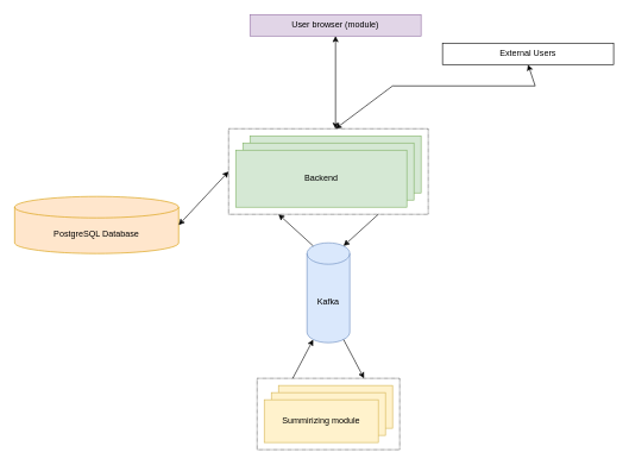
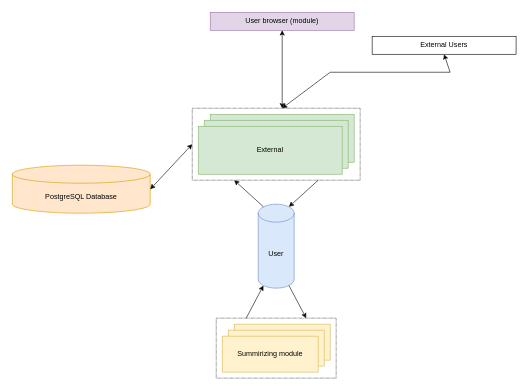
  <mxCell id="0" />
  <mxCell id="1" parent="0" />
  <mxCell id="2" value="" style="rounded=0;whiteSpace=wrap;html=1;dashed=1;dashPattern=1 1;" vertex="1" parent="1"><mxGeometry x="360" y="530" width="200" height="100" as="geometry" /></mxCell>
  <mxCell id="3" value="" style="rounded=0;whiteSpace=wrap;html=1;dashed=1;dashPattern=1 1;" vertex="1" parent="1"><mxGeometry x="320" y="180" width="280" height="120" as="geometry" /></mxCell>
  <mxCell id="4" value="User browser (module)" style="rounded=0;whiteSpace=wrap;html=1;fillColor=#e1d5e7;strokeColor=#9673a6;" vertex="1" parent="1"><mxGeometry x="350" width="240" height="30" as="geometry" y="20" /></mxCell>
  <mxCell id="5" value="" style="endArrow=classic;startArrow=classic;html=1;rounded=0;" edge="1" parent="1" target="4"><mxGeometry width="50" height="50" relative="1" as="geometry"><mxPoint x="470" y="180" as="sourcePoint" /><mxPoint x="450" y="180" as="targetPoint" /></mxGeometry></mxCell>
  <mxCell id="6" value="External Users" style="rounded=0;whiteSpace=wrap;html=1;" vertex="1" parent="1"><mxGeometry x="620" y="60" width="240" height="30" as="geometry" /></mxCell>
  <mxCell id="7" value="" style="endArrow=classic;startArrow=classic;html=1;rounded=0;entryX=0.5;entryY=1;entryDx=0;entryDy=0;fontFamily=Helvetica;" edge="1" parent="1" target="6"><mxGeometry width="50" height="50" relative="1" as="geometry"><mxPoint x="470" y="180" as="sourcePoint" /><mxPoint x="650" y="170" as="targetPoint" /><Array as="points"><mxPoint x="550" y="120" /><mxPoint x="750" y="120" /></Array></mxGeometry></mxCell>
  <mxCell id="8" value="" style="rounded=0;whiteSpace=wrap;html=1;fillColor=#d5e8d4;strokeColor=#82b366;" vertex="1" parent="1"><mxGeometry x="350" y="190" width="240" height="80" as="geometry" /></mxCell>
  <mxCell id="9" value="" style="rounded=0;whiteSpace=wrap;html=1;fillColor=#d5e8d4;strokeColor=#82b366;" vertex="1" parent="1"><mxGeometry x="340" y="200" width="240" height="80" as="geometry" /></mxCell>
- <mxCell id="10" value="Backend" style="rounded=0;whiteSpace=wrap;html=1;fillColor=#d5e8d4;strokeColor=#82b366;" vertex="1" parent="1"><mxGeometry x="330" y="210" width="240" height="80" as="geometry" /></mxCell>
+ <mxCell id="10" value="External" style="rounded=0;whiteSpace=wrap;html=1;fillColor=#d5e8d4;strokeColor=#82b366;" vertex="1" parent="1"><mxGeometry x="330" y="210" width="240" height="80" as="geometry" /></mxCell>
  <mxCell id="11" value="PostgreSQL Database" style="shape=cylinder3;whiteSpace=wrap;html=1;boundedLbl=1;backgroundOutline=1;size=15;fillColor=#ffe6cc;strokeColor=#d79b00;" vertex="1" parent="1"><mxGeometry x="20" y="275" width="230" height="80" as="geometry" /></mxCell>
  <mxCell id="12" value="" style="endArrow=classic;startArrow=classic;html=1;rounded=0;exitX=1;exitY=0.5;exitDx=0;exitDy=0;exitPerimeter=0;entryX=0;entryY=0.5;entryDx=0;entryDy=0;" edge="1" parent="1" source="11" target="3"><mxGeometry width="50" height="50" relative="1" as="geometry"><mxPoint x="280" y="280" as="sourcePoint" /><mxPoint x="330" y="230" as="targetPoint" /></mxGeometry></mxCell>
- <mxCell id="13" value="Kafka" style="shape=cylinder3;whiteSpace=wrap;html=1;boundedLbl=1;backgroundOutline=1;size=15;fillColor=#dae8fc;strokeColor=#6c8ebf;" vertex="1" parent="1"><mxGeometry x="430" y="340" width="60" height="140" as="geometry" /></mxCell>
+ <mxCell id="13" value="User" style="shape=cylinder3;whiteSpace=wrap;html=1;boundedLbl=1;backgroundOutline=1;size=15;fillColor=#dae8fc;strokeColor=#6c8ebf;" vertex="1" parent="1"><mxGeometry x="430" y="340" width="60" height="140" as="geometry" /></mxCell>
  <mxCell id="14" value="" style="endArrow=classic;html=1;rounded=0;exitX=0.75;exitY=1;exitDx=0;exitDy=0;entryX=0.855;entryY=0;entryDx=0;entryDy=4.35;entryPerimeter=0;" edge="1" parent="1" source="3" target="13"><mxGeometry width="50" height="50" relative="1" as="geometry"><mxPoint x="380" y="440" as="sourcePoint" /><mxPoint x="430" y="390" as="targetPoint" /></mxGeometry></mxCell>
  <mxCell id="15" value="Summirizing module" style="rounded=0;whiteSpace=wrap;html=1;fillColor=#fff2cc;strokeColor=#d6b656;" vertex="1" parent="1"><mxGeometry x="390" y="540" width="160" height="60" as="geometry" /></mxCell>
  <mxCell id="16" value="Summirizing module" style="rounded=0;whiteSpace=wrap;html=1;fillColor=#fff2cc;strokeColor=#d6b656;" vertex="1" parent="1"><mxGeometry x="380" y="550" width="160" height="60" as="geometry" /></mxCell>
  <mxCell id="17" value="Summirizing module" style="rounded=0;whiteSpace=wrap;html=1;fillColor=#fff2cc;strokeColor=#d6b656;" vertex="1" parent="1"><mxGeometry x="370" y="560" width="160" height="60" as="geometry" /></mxCell>
  <mxCell id="18" value="" style="endArrow=classic;html=1;rounded=0;entryX=0.75;entryY=0;entryDx=0;entryDy=0;exitX=0.855;exitY=1;exitDx=0;exitDy=-4.35;exitPerimeter=0;" edge="1" parent="1" source="13" target="2"><mxGeometry width="50" height="50" relative="1" as="geometry"><mxPoint x="380" y="440" as="sourcePoint" /><mxPoint x="430" y="390" as="targetPoint" /></mxGeometry></mxCell>
  <mxCell id="19" value="" style="endArrow=classic;html=1;rounded=0;exitX=0.25;exitY=0;exitDx=0;exitDy=0;entryX=0.145;entryY=1;entryDx=0;entryDy=-4.35;entryPerimeter=0;" edge="1" parent="1" source="2" target="13"><mxGeometry width="50" height="50" relative="1" as="geometry"><mxPoint x="410" y="450" as="sourcePoint" /><mxPoint x="430" y="470" as="targetPoint" /></mxGeometry></mxCell>
  <mxCell id="20" value="" style="endArrow=classic;html=1;rounded=0;entryX=0.25;entryY=1;entryDx=0;entryDy=0;exitX=0.145;exitY=0;exitDx=0;exitDy=4.35;exitPerimeter=0;" edge="1" parent="1" source="13" target="3"><mxGeometry width="50" height="50" relative="1" as="geometry"><mxPoint x="410" y="450" as="sourcePoint" /><mxPoint x="460" y="400" as="targetPoint" /></mxGeometry></mxCell>
